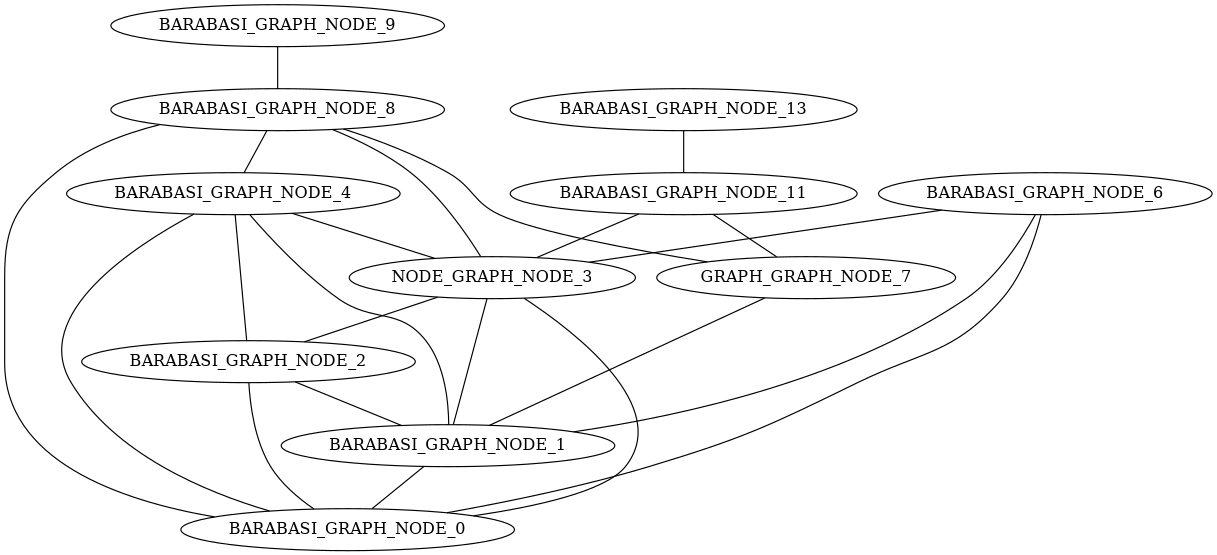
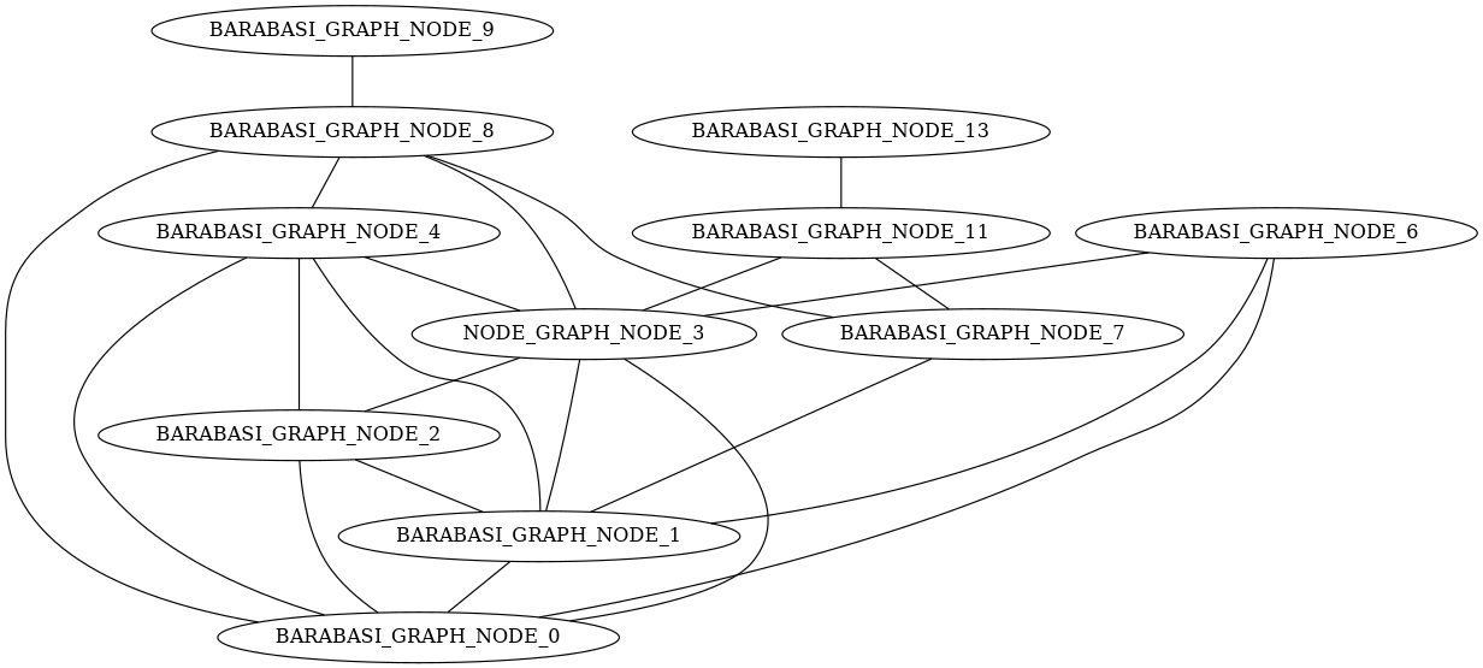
  graph {
    BARABASI_GRAPH_NODE_1
    BARABASI_GRAPH_NODE_0
    BARABASI_GRAPH_NODE_2
    n4 [label=NODE_GRAPH_NODE_3]
    BARABASI_GRAPH_NODE_4
    BARABASI_GRAPH_NODE_6
-   BARABASI_GRAPH_NODE_7 [label=GRAPH_GRAPH_NODE_7]
+   BARABASI_GRAPH_NODE_7
    BARABASI_GRAPH_NODE_8
    BARABASI_GRAPH_NODE_9
    BARABASI_GRAPH_NODE_11
    BARABASI_GRAPH_NODE_13
    BARABASI_GRAPH_NODE_1 -- BARABASI_GRAPH_NODE_0
    BARABASI_GRAPH_NODE_2 -- BARABASI_GRAPH_NODE_1
    BARABASI_GRAPH_NODE_2 -- BARABASI_GRAPH_NODE_0
    n4 -- BARABASI_GRAPH_NODE_1
    n4 -- BARABASI_GRAPH_NODE_0
    n4 -- BARABASI_GRAPH_NODE_2
    BARABASI_GRAPH_NODE_4 -- BARABASI_GRAPH_NODE_1
    BARABASI_GRAPH_NODE_4 -- BARABASI_GRAPH_NODE_0
    BARABASI_GRAPH_NODE_4 -- BARABASI_GRAPH_NODE_2
    BARABASI_GRAPH_NODE_4 -- n4
    BARABASI_GRAPH_NODE_6 -- BARABASI_GRAPH_NODE_1
    BARABASI_GRAPH_NODE_6 -- BARABASI_GRAPH_NODE_0
    BARABASI_GRAPH_NODE_6 -- n4
    BARABASI_GRAPH_NODE_7 -- BARABASI_GRAPH_NODE_1
    BARABASI_GRAPH_NODE_8 -- BARABASI_GRAPH_NODE_0
    BARABASI_GRAPH_NODE_8 -- n4
    BARABASI_GRAPH_NODE_8 -- BARABASI_GRAPH_NODE_4
    BARABASI_GRAPH_NODE_8 -- BARABASI_GRAPH_NODE_7
    BARABASI_GRAPH_NODE_9 -- BARABASI_GRAPH_NODE_8
    BARABASI_GRAPH_NODE_11 -- n4
    BARABASI_GRAPH_NODE_11 -- BARABASI_GRAPH_NODE_7
    BARABASI_GRAPH_NODE_13 -- BARABASI_GRAPH_NODE_11
  }
